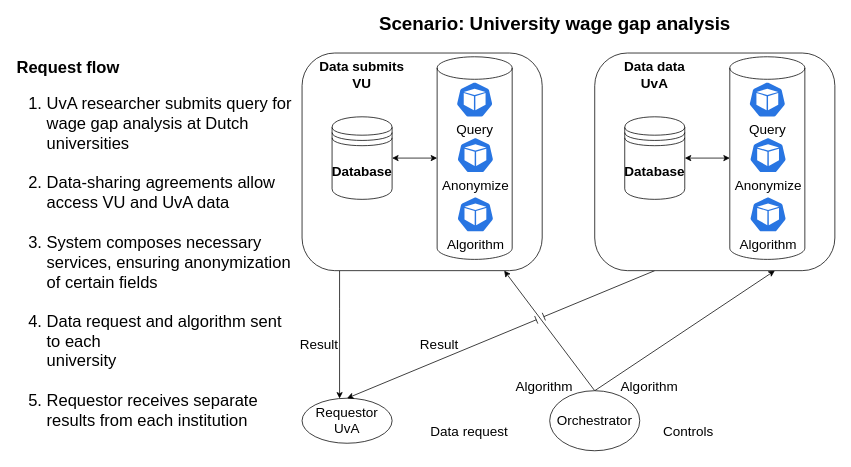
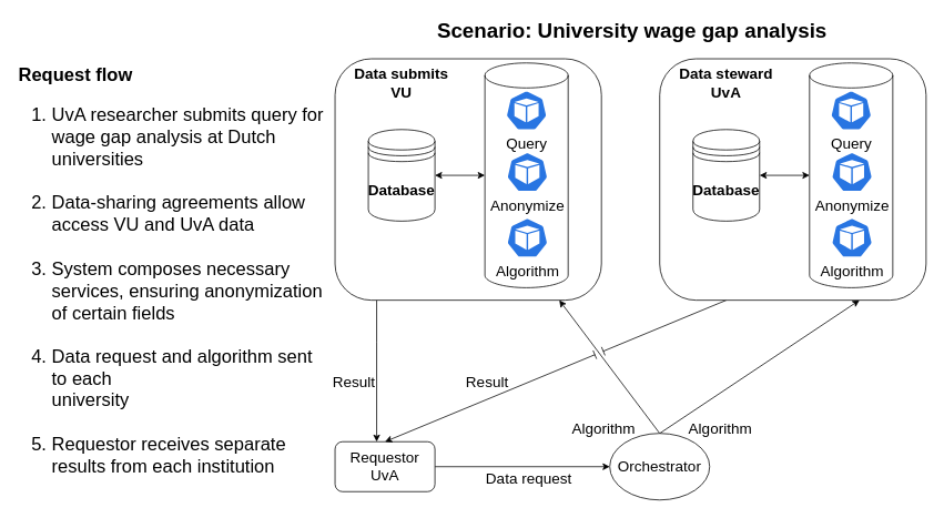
  <mxCell id="0" />
  <mxCell id="1" parent="0" />
  <mxCell id="2" style="edgeStyle=orthogonalEdgeStyle;rounded=0;orthogonalLoop=1;jettySize=auto;html=1;fontSize=18;" parent="1" source="16" target="4" edge="1"><mxGeometry relative="1" as="geometry"><Array as="points"><mxPoint x="452" y="410" /><mxPoint x="452" y="410" /></Array></mxGeometry></mxCell>
- <mxCell id="4" value="Requestor&lt;br&gt;UvA" style="ellipse;whiteSpace=wrap;html=1;fontSize=18;" parent="1" vertex="1"><mxGeometry x="402" y="530" width="120" height="60" as="geometry" /></mxCell>
+ <mxCell id="3" style="edgeStyle=orthogonalEdgeStyle;rounded=0;orthogonalLoop=1;jettySize=auto;html=1;entryX=0;entryY=0.5;entryDx=0;entryDy=0;fontSize=18;" parent="1" source="4" target="7" edge="1"><mxGeometry relative="1" as="geometry" /></mxCell>
+ <mxCell id="4" value="Requestor&lt;br&gt;UvA" style="rounded=1;whiteSpace=wrap;html=1;fontSize=18;" parent="1" vertex="1"><mxGeometry x="402" y="530" width="120" height="60" as="geometry" /></mxCell>
  <mxCell id="5" style="rounded=0;orthogonalLoop=1;jettySize=auto;html=1;exitX=0.5;exitY=0;exitDx=0;exitDy=0;fontSize=18;" parent="1" source="7" target="16" edge="1"><mxGeometry relative="1" as="geometry" /></mxCell>
  <mxCell id="6" style="rounded=0;orthogonalLoop=1;jettySize=auto;html=1;exitX=0.5;exitY=0;exitDx=0;exitDy=0;fontSize=18;entryX=0.75;entryY=1;entryDx=0;entryDy=0;" parent="1" source="7" target="26" edge="1"><mxGeometry relative="1" as="geometry"><mxPoint x="802" y="360" as="targetPoint" /></mxGeometry></mxCell>
  <mxCell id="7" value="&lt;font style=&quot;font-size: 18px;&quot;&gt;Orchestrator&lt;/font&gt;" style="ellipse;whiteSpace=wrap;html=1;fontSize=18;" parent="1" vertex="1"><mxGeometry x="732" y="520" width="120" height="80" as="geometry" /></mxCell>
- <mxCell id="8" value="&lt;font style=&quot;font-size: 18px;&quot;&gt;Data request&lt;/font&gt;" style="text;html=1;strokeColor=none;fillColor=none;align=center;verticalAlign=middle;whiteSpace=wrap;rounded=0;fontSize=18;" parent="1" vertex="1"><mxGeometry x="570" y="560" width="110" height="30" as="geometry" /></mxCell>
+ <mxCell id="8" value="&lt;font style=&quot;font-size: 18px;&quot;&gt;Data request&lt;/font&gt;" style="text;html=1;strokeColor=none;fillColor=none;align=center;verticalAlign=middle;whiteSpace=wrap;rounded=0;fontSize=18;" parent="1" vertex="1"><mxGeometry x="580" y="560" width="110" height="30" as="geometry" /></mxCell>
  <mxCell id="9" style="rounded=0;orthogonalLoop=1;jettySize=auto;html=1;jumpStyle=line;jumpSize=11;entryX=0.5;entryY=0;entryDx=0;entryDy=0;fontSize=18;exitX=0.25;exitY=1;exitDx=0;exitDy=0;" parent="1" source="26" target="4" edge="1"><mxGeometry relative="1" as="geometry"><mxPoint x="713.081" y="350" as="sourcePoint" /></mxGeometry></mxCell>
  <mxCell id="10" value="&lt;font style=&quot;font-size: 18px;&quot;&gt;Algorithm&lt;/font&gt;" style="text;html=1;strokeColor=none;fillColor=none;align=center;verticalAlign=middle;whiteSpace=wrap;rounded=0;fontSize=18;" parent="1" vertex="1"><mxGeometry x="810" y="500" width="110" height="30" as="geometry" /></mxCell>
  <mxCell id="11" value="&lt;font style=&quot;font-size: 18px;&quot;&gt;Algorithm&lt;/font&gt;" style="text;html=1;strokeColor=none;fillColor=none;align=center;verticalAlign=middle;whiteSpace=wrap;rounded=0;fontSize=18;" parent="1" vertex="1"><mxGeometry x="670" y="500" width="110" height="30" as="geometry" /></mxCell>
- <mxCell id="12" value="&lt;font style=&quot;font-size: 18px;&quot;&gt;Controls&lt;/font&gt;" style="text;html=1;strokeColor=none;fillColor=none;align=center;verticalAlign=middle;whiteSpace=wrap;rounded=0;fontSize=18;" parent="1" vertex="1"><mxGeometry x="862" y="560" width="110" height="30" as="geometry" /></mxCell>
  <mxCell id="13" value="&lt;font style=&quot;font-size: 18px;&quot;&gt;Result&lt;/font&gt;" style="text;html=1;strokeColor=none;fillColor=none;align=center;verticalAlign=middle;whiteSpace=wrap;rounded=0;fontSize=18;" parent="1" vertex="1"><mxGeometry x="370" y="444" width="110" height="30" as="geometry" /></mxCell>
  <mxCell id="14" value="&lt;font style=&quot;font-size: 18px;&quot;&gt;Result&lt;/font&gt;" style="text;html=1;strokeColor=none;fillColor=none;align=center;verticalAlign=middle;whiteSpace=wrap;rounded=0;fontSize=18;" parent="1" vertex="1"><mxGeometry x="530" y="444" width="110" height="30" as="geometry" /></mxCell>
  <mxCell id="15" value="" style="group" parent="1" vertex="1" connectable="0"><mxGeometry x="402" y="70" width="320" height="290" as="geometry" /></mxCell>
  <mxCell id="16" value="" style="rounded=1;whiteSpace=wrap;html=1;fontSize=18;" parent="15" vertex="1"><mxGeometry width="320" height="290" as="geometry" /></mxCell>
  <mxCell id="17" value="&lt;b style=&quot;font-size: 18px;&quot;&gt;Data submits&lt;br&gt;VU&lt;br&gt;&lt;/b&gt;" style="text;html=1;strokeColor=none;fillColor=none;align=center;verticalAlign=middle;whiteSpace=wrap;rounded=0;fontSize=18;" parent="15" vertex="1"><mxGeometry x="20" y="10" width="120" height="40" as="geometry" /></mxCell>
  <mxCell id="18" value="&lt;font style=&quot;font-size: 18px;&quot;&gt;&lt;b style=&quot;font-size: 18px;&quot;&gt;Database&lt;/b&gt;&lt;/font&gt;" style="shape=datastore;whiteSpace=wrap;html=1;fontSize=18;" parent="15" vertex="1"><mxGeometry x="40" y="85" width="80" height="110" as="geometry" /></mxCell>
  <mxCell id="19" value="" style="group" parent="15" vertex="1" connectable="0"><mxGeometry x="180" y="5" width="100" height="270" as="geometry" /></mxCell>
  <mxCell id="20" value="" style="shape=cylinder3;whiteSpace=wrap;html=1;boundedLbl=1;backgroundOutline=1;size=15;fontSize=18;" parent="19" vertex="1"><mxGeometry width="100" height="270" as="geometry" /></mxCell>
  <mxCell id="21" value="Query" style="sketch=0;html=1;dashed=0;whitespace=wrap;fillColor=#2875E2;strokeColor=#ffffff;points=[[0.005,0.63,0],[0.1,0.2,0],[0.9,0.2,0],[0.5,0,0],[0.995,0.63,0],[0.72,0.99,0],[0.5,1,0],[0.28,0.99,0]];verticalLabelPosition=bottom;align=center;verticalAlign=top;shape=mxgraph.kubernetes.icon;prIcon=pod;fontSize=18;" parent="19" vertex="1"><mxGeometry x="25" y="33" width="50" height="48" as="geometry" /></mxCell>
  <mxCell id="22" value="Anonymize" style="sketch=0;html=1;dashed=0;whitespace=wrap;fillColor=#2875E2;strokeColor=#ffffff;points=[[0.005,0.63,0],[0.1,0.2,0],[0.9,0.2,0],[0.5,0,0],[0.995,0.63,0],[0.72,0.99,0],[0.5,1,0],[0.28,0.99,0]];verticalLabelPosition=bottom;align=center;verticalAlign=top;shape=mxgraph.kubernetes.icon;prIcon=pod;fontSize=18;" parent="19" vertex="1"><mxGeometry x="26" y="107" width="50" height="48" as="geometry" /></mxCell>
  <mxCell id="23" value="Algorithm" style="sketch=0;html=1;dashed=0;whitespace=wrap;fillColor=#2875E2;strokeColor=#ffffff;points=[[0.005,0.63,0],[0.1,0.2,0],[0.9,0.2,0],[0.5,0,0],[0.995,0.63,0],[0.72,0.99,0],[0.5,1,0],[0.28,0.99,0]];verticalLabelPosition=bottom;align=center;verticalAlign=top;shape=mxgraph.kubernetes.icon;prIcon=pod;fontSize=18;" parent="19" vertex="1"><mxGeometry x="26" y="186" width="50" height="48" as="geometry" /></mxCell>
  <mxCell id="24" style="edgeStyle=orthogonalEdgeStyle;rounded=0;orthogonalLoop=1;jettySize=auto;html=1;startArrow=classic;startFill=1;fontSize=18;" parent="15" source="18" target="20" edge="1"><mxGeometry relative="1" as="geometry" /></mxCell>
  <mxCell id="25" value="" style="group" parent="1" vertex="1" connectable="0"><mxGeometry x="792" y="70" width="320" height="290" as="geometry" /></mxCell>
  <mxCell id="26" value="" style="rounded=1;whiteSpace=wrap;html=1;fontSize=18;" parent="25" vertex="1"><mxGeometry width="320" height="290" as="geometry" /></mxCell>
- <mxCell id="27" value="&lt;b style=&quot;font-size: 18px;&quot;&gt;Data data&lt;br&gt;UvA&lt;br&gt;&lt;/b&gt;" style="text;html=1;strokeColor=none;fillColor=none;align=center;verticalAlign=middle;whiteSpace=wrap;rounded=0;fontSize=18;" parent="25" vertex="1"><mxGeometry x="20" y="10" width="120" height="40" as="geometry" /></mxCell>
+ <mxCell id="27" value="&lt;b style=&quot;font-size: 18px;&quot;&gt;Data steward&lt;br&gt;UvA&lt;br&gt;&lt;/b&gt;" style="text;html=1;strokeColor=none;fillColor=none;align=center;verticalAlign=middle;whiteSpace=wrap;rounded=0;fontSize=18;" parent="25" vertex="1"><mxGeometry x="20" y="10" width="120" height="40" as="geometry" /></mxCell>
  <mxCell id="28" value="&lt;font style=&quot;font-size: 18px;&quot;&gt;&lt;b style=&quot;font-size: 18px;&quot;&gt;Database&lt;/b&gt;&lt;/font&gt;" style="shape=datastore;whiteSpace=wrap;html=1;fontSize=18;" parent="25" vertex="1"><mxGeometry x="40" y="85" width="80" height="110" as="geometry" /></mxCell>
  <mxCell id="29" value="" style="group" parent="25" vertex="1" connectable="0"><mxGeometry x="180" y="5" width="100" height="270" as="geometry" /></mxCell>
  <mxCell id="30" value="" style="shape=cylinder3;whiteSpace=wrap;html=1;boundedLbl=1;backgroundOutline=1;size=15;fontSize=18;" parent="29" vertex="1"><mxGeometry width="100" height="270" as="geometry" /></mxCell>
  <mxCell id="31" value="Query" style="sketch=0;html=1;dashed=0;whitespace=wrap;fillColor=#2875E2;strokeColor=#ffffff;points=[[0.005,0.63,0],[0.1,0.2,0],[0.9,0.2,0],[0.5,0,0],[0.995,0.63,0],[0.72,0.99,0],[0.5,1,0],[0.28,0.99,0]];verticalLabelPosition=bottom;align=center;verticalAlign=top;shape=mxgraph.kubernetes.icon;prIcon=pod;fontSize=18;" parent="29" vertex="1"><mxGeometry x="25" y="33" width="50" height="48" as="geometry" /></mxCell>
  <mxCell id="32" value="Anonymize" style="sketch=0;html=1;dashed=0;whitespace=wrap;fillColor=#2875E2;strokeColor=#ffffff;points=[[0.005,0.63,0],[0.1,0.2,0],[0.9,0.2,0],[0.5,0,0],[0.995,0.63,0],[0.72,0.99,0],[0.5,1,0],[0.28,0.99,0]];verticalLabelPosition=bottom;align=center;verticalAlign=top;shape=mxgraph.kubernetes.icon;prIcon=pod;fontSize=18;" parent="29" vertex="1"><mxGeometry x="26" y="107" width="50" height="48" as="geometry" /></mxCell>
  <mxCell id="33" value="Algorithm" style="sketch=0;html=1;dashed=0;whitespace=wrap;fillColor=#2875E2;strokeColor=#ffffff;points=[[0.005,0.63,0],[0.1,0.2,0],[0.9,0.2,0],[0.5,0,0],[0.995,0.63,0],[0.72,0.99,0],[0.5,1,0],[0.28,0.99,0]];verticalLabelPosition=bottom;align=center;verticalAlign=top;shape=mxgraph.kubernetes.icon;prIcon=pod;fontSize=18;" parent="29" vertex="1"><mxGeometry x="26" y="186" width="50" height="48" as="geometry" /></mxCell>
  <mxCell id="34" style="edgeStyle=orthogonalEdgeStyle;rounded=0;orthogonalLoop=1;jettySize=auto;html=1;startArrow=classic;startFill=1;fontSize=18;" parent="25" source="28" target="30" edge="1"><mxGeometry relative="1" as="geometry" /></mxCell>
  <mxCell id="35" value="&lt;div style=&quot;font-size: 22px;&quot;&gt;&lt;b style=&quot;&quot;&gt;&lt;font style=&quot;font-size: 22px;&quot;&gt;Request flow&lt;/font&gt;&lt;/b&gt;&lt;/div&gt;&lt;ol style=&quot;font-size: 22px;&quot;&gt;&lt;li style=&quot;&quot;&gt;&lt;font style=&quot;font-size: 22px;&quot;&gt;UvA researcher submits query for wage gap analysis at Dutch universities&lt;br&gt;&lt;br&gt;&lt;/font&gt;&lt;/li&gt;&lt;li style=&quot;&quot;&gt;&lt;font style=&quot;font-size: 22px;&quot;&gt;Data-sharing agreements allow access VU and UvA data&lt;br&gt;&lt;br&gt;&lt;/font&gt;&lt;/li&gt;&lt;li style=&quot;&quot;&gt;&lt;font style=&quot;font-size: 22px;&quot;&gt;System composes necessary services, ensuring anonymization of certain fields&lt;br&gt;&lt;br&gt;&lt;/font&gt;&lt;/li&gt;&lt;li style=&quot;&quot;&gt;&lt;font style=&quot;font-size: 22px;&quot;&gt;Data request and algorithm sent to each &lt;br&gt;university&lt;br&gt;&lt;br&gt;&lt;/font&gt;&lt;/li&gt;&lt;li style=&quot;&quot;&gt;&lt;font style=&quot;font-size: 22px;&quot;&gt;Requestor receives separate results from each institution&lt;/font&gt;&lt;/li&gt;&lt;/ol&gt;" style="text;whiteSpace=wrap;html=1;" parent="1" vertex="1"><mxGeometry y="70" width="370" height="240" as="geometry" x="20" /></mxCell>
- <mxCell id="36" value="&lt;b&gt;&lt;font style=&quot;font-size: 25px;&quot;&gt;Scenario: University wage gap analysis&lt;/font&gt;&lt;/b&gt;" style="text;html=1;strokeColor=none;fillColor=none;align=center;verticalAlign=middle;whiteSpace=wrap;rounded=0;" parent="1" vertex="1"><mxGeometry x="420" y="15" width="638" height="30" as="geometry" /></mxCell>
+ <mxCell id="36" value="&lt;b&gt;&lt;font style=&quot;font-size: 25px;&quot;&gt;Scenario: University wage gap analysis&lt;/font&gt;&lt;/b&gt;" style="text;html=1;strokeColor=none;fillColor=none;align=center;verticalAlign=middle;whiteSpace=wrap;rounded=0;" parent="1" vertex="1"><mxGeometry x="440" y="20" width="638" height="30" as="geometry" /></mxCell>
